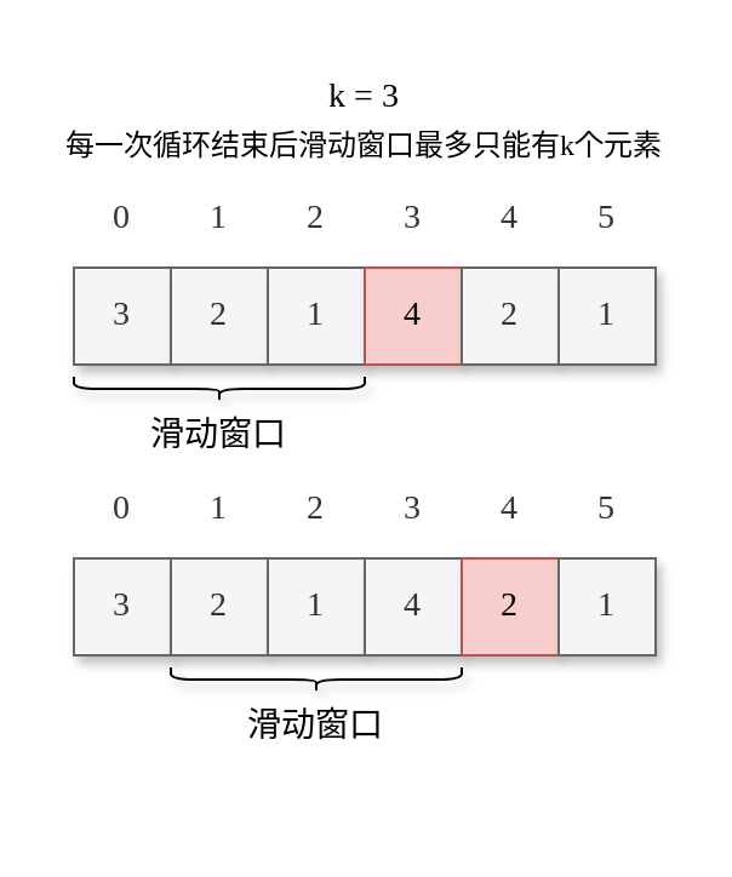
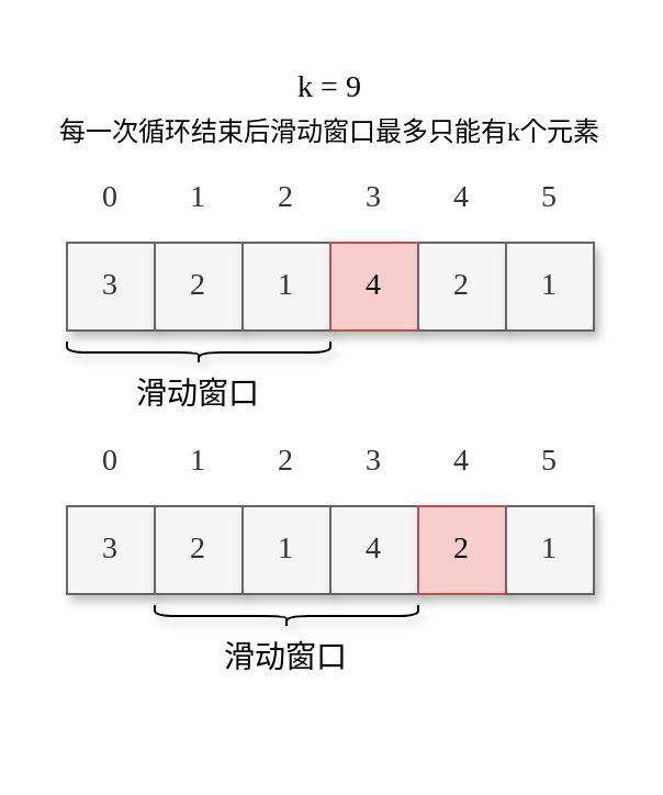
  <mxCell id="0" />
  <mxCell id="1" parent="0" />
  <mxCell id="2" value="&lt;font face=&quot;Comic Sans MS&quot; style=&quot;font-size: 14px&quot;&gt;0&lt;/font&gt;" style="rounded=0;whiteSpace=wrap;html=1;shadow=1;fillColor=#f5f5f5;fontColor=#333333;strokeColor=#666666;glass=0;opacity=0;" vertex="1" parent="1"><mxGeometry x="30" y="70" width="40" height="40" as="geometry" /></mxCell>
  <mxCell id="3" value="&lt;font face=&quot;Comic Sans MS&quot; style=&quot;font-size: 14px&quot;&gt;1&lt;/font&gt;" style="rounded=0;whiteSpace=wrap;html=1;shadow=1;fillColor=#f5f5f5;fontColor=#333333;strokeColor=#666666;glass=0;opacity=0;" vertex="1" parent="1"><mxGeometry x="70" y="70" width="40" height="40" as="geometry" /></mxCell>
  <mxCell id="4" value="&lt;font face=&quot;Comic Sans MS&quot; style=&quot;font-size: 14px&quot;&gt;2&lt;/font&gt;" style="rounded=0;whiteSpace=wrap;html=1;shadow=1;fillColor=#f5f5f5;fontColor=#333333;strokeColor=#666666;glass=0;opacity=0;" vertex="1" parent="1"><mxGeometry x="110" y="70" width="40" height="40" as="geometry" /></mxCell>
  <mxCell id="5" value="&lt;font face=&quot;Comic Sans MS&quot;&gt;&lt;span style=&quot;font-size: 14px&quot;&gt;3&lt;/span&gt;&lt;/font&gt;" style="rounded=0;whiteSpace=wrap;html=1;shadow=1;fillColor=#f5f5f5;fontColor=#333333;strokeColor=#666666;glass=0;opacity=0;" vertex="1" parent="1"><mxGeometry x="150" y="70" width="40" height="40" as="geometry" /></mxCell>
  <mxCell id="6" value="&lt;font face=&quot;Comic Sans MS&quot; style=&quot;font-size: 14px&quot;&gt;4&lt;/font&gt;" style="rounded=0;whiteSpace=wrap;html=1;shadow=1;fillColor=#f5f5f5;fontColor=#333333;strokeColor=#666666;glass=0;opacity=0;" vertex="1" parent="1"><mxGeometry x="190" y="70" width="40" height="40" as="geometry" /></mxCell>
  <mxCell id="7" value="&lt;font face=&quot;Comic Sans MS&quot; style=&quot;font-size: 14px&quot;&gt;5&lt;/font&gt;" style="rounded=0;whiteSpace=wrap;html=1;shadow=1;fillColor=#f5f5f5;fontColor=#333333;strokeColor=#666666;glass=0;opacity=0;" vertex="1" parent="1"><mxGeometry x="230" y="70" width="40" height="40" as="geometry" /></mxCell>
  <mxCell id="8" value="&lt;font face=&quot;Comic Sans MS&quot; style=&quot;font-size: 14px&quot;&gt;3&lt;/font&gt;" style="rounded=0;whiteSpace=wrap;html=1;shadow=1;fillColor=#f5f5f5;fontColor=#333333;strokeColor=#666666;glass=0;" vertex="1" parent="1"><mxGeometry x="30" y="110" width="40" height="40" as="geometry" /></mxCell>
  <mxCell id="9" value="&lt;font face=&quot;Comic Sans MS&quot; style=&quot;font-size: 14px&quot;&gt;2&lt;/font&gt;" style="rounded=0;whiteSpace=wrap;html=1;shadow=1;fillColor=#f5f5f5;fontColor=#333333;strokeColor=#666666;glass=0;" vertex="1" parent="1"><mxGeometry x="70" y="110" width="40" height="40" as="geometry" /></mxCell>
  <mxCell id="10" value="&lt;font face=&quot;Comic Sans MS&quot; style=&quot;font-size: 14px&quot;&gt;1&lt;/font&gt;" style="rounded=0;whiteSpace=wrap;html=1;shadow=1;fillColor=#f5f5f5;fontColor=#333333;strokeColor=#666666;glass=0;" vertex="1" parent="1"><mxGeometry x="110" y="110" width="40" height="40" as="geometry" /></mxCell>
  <mxCell id="11" value="&lt;font face=&quot;Comic Sans MS&quot; style=&quot;font-size: 14px&quot;&gt;4&lt;/font&gt;" style="rounded=0;whiteSpace=wrap;html=1;shadow=1;fillColor=#f8cecc;strokeColor=#b85450;glass=0;" vertex="1" parent="1"><mxGeometry x="150" y="110" width="40" height="40" as="geometry" /></mxCell>
  <mxCell id="12" value="&lt;font face=&quot;Comic Sans MS&quot; style=&quot;font-size: 14px&quot;&gt;2&lt;/font&gt;" style="rounded=0;whiteSpace=wrap;html=1;shadow=1;fillColor=#f5f5f5;strokeColor=#666666;glass=0;fontColor=#333333;" vertex="1" parent="1"><mxGeometry x="190" y="110" width="40" height="40" as="geometry" /></mxCell>
  <mxCell id="13" value="&lt;font face=&quot;Comic Sans MS&quot; style=&quot;font-size: 14px&quot;&gt;1&lt;/font&gt;" style="rounded=0;whiteSpace=wrap;html=1;shadow=1;fillColor=#f5f5f5;fontColor=#333333;strokeColor=#666666;glass=0;" vertex="1" parent="1"><mxGeometry x="230" y="110" width="40" height="40" as="geometry" /></mxCell>
- <mxCell id="14" value="k = 3" style="text;html=1;strokeColor=none;fillColor=none;align=center;verticalAlign=middle;whiteSpace=wrap;rounded=0;shadow=1;glass=0;fontFamily=Comic Sans MS;fontSize=14;opacity=0;" vertex="1" parent="1"><mxGeometry x="30" y="20" width="240" height="40" as="geometry" /></mxCell>
+ <mxCell id="14" value="k = 9" style="text;html=1;strokeColor=none;fillColor=none;align=center;verticalAlign=middle;whiteSpace=wrap;rounded=0;shadow=1;glass=0;fontFamily=Comic Sans MS;fontSize=14;opacity=0;" vertex="1" parent="1"><mxGeometry x="30" y="20" width="240" height="40" as="geometry" /></mxCell>
  <mxCell id="15" value="" style="shape=curlyBracket;whiteSpace=wrap;html=1;rounded=1;flipH=1;shadow=1;glass=0;fontFamily=Comic Sans MS;fontSize=14;rotation=90;" vertex="1" parent="1"><mxGeometry x="85" y="100" width="10" height="120" as="geometry" /></mxCell>
  <mxCell id="16" value="&lt;font face=&quot;Comic Sans MS&quot; style=&quot;font-size: 14px&quot;&gt;0&lt;/font&gt;" style="rounded=0;whiteSpace=wrap;html=1;shadow=1;fillColor=#f5f5f5;fontColor=#333333;strokeColor=#666666;glass=0;opacity=0;" vertex="1" parent="1"><mxGeometry x="30" y="190" width="40" height="40" as="geometry" /></mxCell>
  <mxCell id="17" value="&lt;font face=&quot;Comic Sans MS&quot; style=&quot;font-size: 14px&quot;&gt;1&lt;/font&gt;" style="rounded=0;whiteSpace=wrap;html=1;shadow=1;fillColor=#f5f5f5;fontColor=#333333;strokeColor=#666666;glass=0;opacity=0;" vertex="1" parent="1"><mxGeometry x="70" y="190" width="40" height="40" as="geometry" /></mxCell>
  <mxCell id="18" value="&lt;font face=&quot;Comic Sans MS&quot; style=&quot;font-size: 14px&quot;&gt;2&lt;/font&gt;" style="rounded=0;whiteSpace=wrap;html=1;shadow=1;fillColor=#f5f5f5;fontColor=#333333;strokeColor=#666666;glass=0;opacity=0;" vertex="1" parent="1"><mxGeometry x="110" y="190" width="40" height="40" as="geometry" /></mxCell>
  <mxCell id="19" value="&lt;font face=&quot;Comic Sans MS&quot;&gt;&lt;span style=&quot;font-size: 14px&quot;&gt;3&lt;/span&gt;&lt;/font&gt;" style="rounded=0;whiteSpace=wrap;html=1;shadow=1;fillColor=#f5f5f5;fontColor=#333333;strokeColor=#666666;glass=0;opacity=0;" vertex="1" parent="1"><mxGeometry x="150" y="190" width="40" height="40" as="geometry" /></mxCell>
  <mxCell id="20" value="&lt;font face=&quot;Comic Sans MS&quot; style=&quot;font-size: 14px&quot;&gt;4&lt;/font&gt;" style="rounded=0;whiteSpace=wrap;html=1;shadow=1;fillColor=#f5f5f5;fontColor=#333333;strokeColor=#666666;glass=0;opacity=0;" vertex="1" parent="1"><mxGeometry x="190" y="190" width="40" height="40" as="geometry" /></mxCell>
  <mxCell id="21" value="&lt;font face=&quot;Comic Sans MS&quot; style=&quot;font-size: 14px&quot;&gt;5&lt;/font&gt;" style="rounded=0;whiteSpace=wrap;html=1;shadow=1;fillColor=#f5f5f5;fontColor=#333333;strokeColor=#666666;glass=0;opacity=0;" vertex="1" parent="1"><mxGeometry x="230" y="190" width="40" height="40" as="geometry" /></mxCell>
  <mxCell id="22" value="&lt;font face=&quot;Comic Sans MS&quot; style=&quot;font-size: 14px&quot;&gt;3&lt;/font&gt;" style="rounded=0;whiteSpace=wrap;html=1;shadow=1;fillColor=#f5f5f5;fontColor=#333333;strokeColor=#666666;glass=0;" vertex="1" parent="1"><mxGeometry x="30" y="230" width="40" height="40" as="geometry" /></mxCell>
  <mxCell id="23" value="&lt;font face=&quot;Comic Sans MS&quot; style=&quot;font-size: 14px&quot;&gt;2&lt;/font&gt;" style="rounded=0;whiteSpace=wrap;html=1;shadow=1;fillColor=#f5f5f5;fontColor=#333333;strokeColor=#666666;glass=0;" vertex="1" parent="1"><mxGeometry x="70" y="230" width="40" height="40" as="geometry" /></mxCell>
  <mxCell id="24" value="&lt;font face=&quot;Comic Sans MS&quot; style=&quot;font-size: 14px&quot;&gt;1&lt;/font&gt;" style="rounded=0;whiteSpace=wrap;html=1;shadow=1;fillColor=#f5f5f5;fontColor=#333333;strokeColor=#666666;glass=0;" vertex="1" parent="1"><mxGeometry x="110" y="230" width="40" height="40" as="geometry" /></mxCell>
  <mxCell id="25" value="&lt;font face=&quot;Comic Sans MS&quot; style=&quot;font-size: 14px&quot;&gt;4&lt;/font&gt;" style="rounded=0;whiteSpace=wrap;html=1;shadow=1;fillColor=#f5f5f5;strokeColor=#666666;glass=0;fontColor=#333333;" vertex="1" parent="1"><mxGeometry x="150" y="230" width="40" height="40" as="geometry" /></mxCell>
  <mxCell id="26" value="&lt;font face=&quot;Comic Sans MS&quot; style=&quot;font-size: 14px&quot;&gt;2&lt;/font&gt;" style="rounded=0;whiteSpace=wrap;html=1;shadow=1;fillColor=#f8cecc;strokeColor=#b85450;glass=0;" vertex="1" parent="1"><mxGeometry x="190" y="230" width="40" height="40" as="geometry" /></mxCell>
  <mxCell id="27" value="&lt;font face=&quot;Comic Sans MS&quot; style=&quot;font-size: 14px&quot;&gt;1&lt;/font&gt;" style="rounded=0;whiteSpace=wrap;html=1;shadow=1;fillColor=#f5f5f5;fontColor=#333333;strokeColor=#666666;glass=0;" vertex="1" parent="1"><mxGeometry x="230" y="230" width="40" height="40" as="geometry" /></mxCell>
  <mxCell id="28" value="" style="shape=curlyBracket;whiteSpace=wrap;html=1;rounded=1;flipH=1;shadow=1;glass=0;fontFamily=Comic Sans MS;fontSize=14;rotation=90;" vertex="1" parent="1"><mxGeometry x="125" y="220" width="10" height="120" as="geometry" /></mxCell>
  <mxCell id="29" value="&lt;font style=&quot;font-size: 12px&quot;&gt;每一次循环结束后滑动窗口最多只能有k个元素&lt;/font&gt;" style="text;html=1;strokeColor=none;fillColor=none;align=center;verticalAlign=middle;whiteSpace=wrap;rounded=0;shadow=1;glass=0;fontFamily=Comic Sans MS;fontSize=14;" vertex="1" parent="1"><mxGeometry x="20" y="40" width="260" height="40" as="geometry" /></mxCell>
  <mxCell id="30" value="滑动窗口" style="text;html=1;strokeColor=none;fillColor=none;align=center;verticalAlign=middle;whiteSpace=wrap;rounded=0;shadow=1;glass=0;fontFamily=Comic Sans MS;fontSize=14;" vertex="1" parent="1"><mxGeometry x="30" y="170" width="120" height="20" as="geometry" /></mxCell>
  <mxCell id="31" value="滑动窗口" style="text;html=1;strokeColor=none;fillColor=none;align=center;verticalAlign=middle;whiteSpace=wrap;rounded=0;shadow=1;glass=0;fontFamily=Comic Sans MS;fontSize=14;" vertex="1" parent="1"><mxGeometry x="70" y="290" width="120" height="20" as="geometry" /></mxCell>
